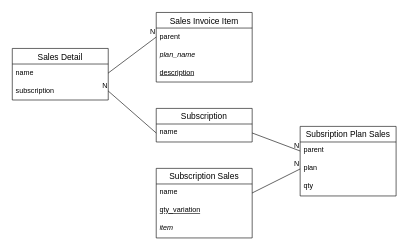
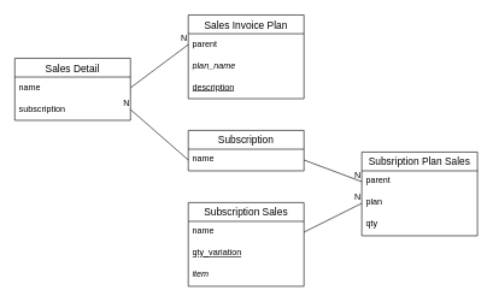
  <mxCell id="0" />
  <mxCell id="1" parent="0" />
  <mxCell id="2" value="Sales Detail" style="swimlane;fontStyle=0;childLayout=stackLayout;horizontal=1;startSize=26;horizontalStack=0;resizeParent=1;resizeParentMax=0;resizeLast=0;collapsible=1;marginBottom=0;align=center;fontSize=14;" parent="1" vertex="1"><mxGeometry x="20" y="80" width="160" height="86" as="geometry" /></mxCell>
  <mxCell id="3" value="name" style="text;strokeColor=none;fillColor=none;spacingLeft=4;spacingRight=4;overflow=hidden;rotatable=0;points=[[0,0.5],[1,0.5]];portConstraint=eastwest;fontSize=12;whiteSpace=wrap;html=1;" parent="2" vertex="1"><mxGeometry y="26" width="160" height="30" as="geometry" /></mxCell>
  <mxCell id="4" value="subscription" style="text;strokeColor=none;fillColor=none;spacingLeft=4;spacingRight=4;overflow=hidden;rotatable=0;points=[[0,0.5],[1,0.5]];portConstraint=eastwest;fontSize=12;whiteSpace=wrap;html=1;" parent="2" vertex="1"><mxGeometry y="56" width="160" height="30" as="geometry" /></mxCell>
- <mxCell id="5" value="Sales Invoice Item" style="swimlane;fontStyle=0;childLayout=stackLayout;horizontal=1;startSize=26;horizontalStack=0;resizeParent=1;resizeParentMax=0;resizeLast=0;collapsible=1;marginBottom=0;align=center;fontSize=14;" parent="1" vertex="1"><mxGeometry x="260" y="20" width="160" height="116" as="geometry" /></mxCell>
+ <mxCell id="5" value="Sales Invoice Plan" style="swimlane;fontStyle=0;childLayout=stackLayout;horizontal=1;startSize=26;horizontalStack=0;resizeParent=1;resizeParentMax=0;resizeLast=0;collapsible=1;marginBottom=0;align=center;fontSize=14;" parent="1" vertex="1"><mxGeometry x="260" y="20" width="160" height="116" as="geometry" /></mxCell>
  <mxCell id="6" value="parent" style="text;strokeColor=none;fillColor=none;spacingLeft=4;spacingRight=4;overflow=hidden;rotatable=0;points=[[0,0.5],[1,0.5]];portConstraint=eastwest;fontSize=12;whiteSpace=wrap;html=1;" parent="5" vertex="1"><mxGeometry y="26" width="160" height="30" as="geometry" /></mxCell>
  <mxCell id="7" value="&lt;i&gt;plan_name&lt;/i&gt;" style="text;strokeColor=none;fillColor=none;spacingLeft=4;spacingRight=4;overflow=hidden;rotatable=0;points=[[0,0.5],[1,0.5]];portConstraint=eastwest;fontSize=12;whiteSpace=wrap;html=1;" parent="5" vertex="1"><mxGeometry y="56" width="160" height="30" as="geometry" /></mxCell>
  <mxCell id="8" value="&lt;u&gt;description&lt;/u&gt;" style="text;strokeColor=none;fillColor=none;spacingLeft=4;spacingRight=4;overflow=hidden;rotatable=0;points=[[0,0.5],[1,0.5]];portConstraint=eastwest;fontSize=12;whiteSpace=wrap;html=1;" parent="5" vertex="1"><mxGeometry y="86" width="160" height="30" as="geometry" /></mxCell>
  <mxCell id="9" value="Subscription Sales" style="swimlane;fontStyle=0;childLayout=stackLayout;horizontal=1;startSize=26;horizontalStack=0;resizeParent=1;resizeParentMax=0;resizeLast=0;collapsible=1;marginBottom=0;align=center;fontSize=14;" parent="1" vertex="1"><mxGeometry x="260" y="280" width="160" height="116" as="geometry" /></mxCell>
  <mxCell id="10" value="name" style="text;strokeColor=none;fillColor=none;spacingLeft=4;spacingRight=4;overflow=hidden;rotatable=0;points=[[0,0.5],[1,0.5]];portConstraint=eastwest;fontSize=12;whiteSpace=wrap;html=1;" parent="9" vertex="1"><mxGeometry y="26" width="160" height="30" as="geometry" /></mxCell>
  <mxCell id="11" value="&lt;u&gt;qty_variation&lt;/u&gt;" style="text;strokeColor=none;fillColor=none;spacingLeft=4;spacingRight=4;overflow=hidden;rotatable=0;points=[[0,0.5],[1,0.5]];portConstraint=eastwest;fontSize=12;whiteSpace=wrap;html=1;" parent="9" vertex="1"><mxGeometry y="56" width="160" height="30" as="geometry" /></mxCell>
  <mxCell id="12" value="&lt;i&gt;item&lt;/i&gt;" style="text;strokeColor=none;fillColor=none;spacingLeft=4;spacingRight=4;overflow=hidden;rotatable=0;points=[[0,0.5],[1,0.5]];portConstraint=eastwest;fontSize=12;whiteSpace=wrap;html=1;" parent="9" vertex="1"><mxGeometry y="86" width="160" height="30" as="geometry" /></mxCell>
  <mxCell id="13" value="Subsription Plan Sales" style="swimlane;fontStyle=0;childLayout=stackLayout;horizontal=1;startSize=26;horizontalStack=0;resizeParent=1;resizeParentMax=0;resizeLast=0;collapsible=1;marginBottom=0;align=center;fontSize=14;" parent="1" vertex="1"><mxGeometry x="500" y="210" width="160" height="116" as="geometry" /></mxCell>
  <mxCell id="14" value="parent" style="text;strokeColor=none;fillColor=none;spacingLeft=4;spacingRight=4;overflow=hidden;rotatable=0;points=[[0,0.5],[1,0.5]];portConstraint=eastwest;fontSize=12;whiteSpace=wrap;html=1;" parent="13" vertex="1"><mxGeometry y="26" width="160" height="30" as="geometry" /></mxCell>
  <mxCell id="15" value="plan" style="text;strokeColor=none;fillColor=none;spacingLeft=4;spacingRight=4;overflow=hidden;rotatable=0;points=[[0,0.5],[1,0.5]];portConstraint=eastwest;fontSize=12;whiteSpace=wrap;html=1;" parent="13" vertex="1"><mxGeometry y="56" width="160" height="30" as="geometry" /></mxCell>
  <mxCell id="16" value="qty" style="text;strokeColor=none;fillColor=none;spacingLeft=4;spacingRight=4;overflow=hidden;rotatable=0;points=[[0,0.5],[1,0.5]];portConstraint=eastwest;fontSize=12;whiteSpace=wrap;html=1;" parent="13" vertex="1"><mxGeometry y="86" width="160" height="30" as="geometry" /></mxCell>
  <mxCell id="17" value="Subscription" style="swimlane;fontStyle=0;childLayout=stackLayout;horizontal=1;startSize=26;horizontalStack=0;resizeParent=1;resizeParentMax=0;resizeLast=0;collapsible=1;marginBottom=0;align=center;fontSize=14;" parent="1" vertex="1"><mxGeometry x="260" y="180" width="160" height="56" as="geometry" /></mxCell>
  <mxCell id="18" value="name" style="text;strokeColor=none;fillColor=none;spacingLeft=4;spacingRight=4;overflow=hidden;rotatable=0;points=[[0,0.5],[1,0.5]];portConstraint=eastwest;fontSize=12;whiteSpace=wrap;html=1;" parent="17" vertex="1"><mxGeometry y="26" width="160" height="30" as="geometry" /></mxCell>
  <mxCell id="19" value="" style="endArrow=none;html=1;rounded=0;entryX=0;entryY=0.5;entryDx=0;entryDy=0;exitX=1;exitY=0.5;exitDx=0;exitDy=0;" parent="1" source="10" target="15" edge="1"><mxGeometry relative="1" as="geometry"><mxPoint x="280" y="795" as="sourcePoint" /><mxPoint x="620" y="636" as="targetPoint" /></mxGeometry></mxCell>
  <mxCell id="20" value="N" style="resizable=0;html=1;whiteSpace=wrap;align=right;verticalAlign=bottom;" parent="19" connectable="0" vertex="1"><mxGeometry x="1" relative="1" as="geometry" /></mxCell>
  <mxCell id="21" value="" style="endArrow=none;html=1;rounded=0;entryX=0;entryY=0.5;entryDx=0;entryDy=0;exitX=1;exitY=0.5;exitDx=0;exitDy=0;" parent="1" source="18" target="14" edge="1"><mxGeometry relative="1" as="geometry"><mxPoint x="280" y="506" as="sourcePoint" /><mxPoint x="440" y="506" as="targetPoint" /></mxGeometry></mxCell>
  <mxCell id="22" value="N" style="resizable=0;html=1;whiteSpace=wrap;align=right;verticalAlign=bottom;" parent="21" connectable="0" vertex="1"><mxGeometry x="1" relative="1" as="geometry" /></mxCell>
  <mxCell id="23" value="" style="endArrow=none;html=1;rounded=0;exitX=0;exitY=0.5;exitDx=0;exitDy=0;entryX=1;entryY=0.5;entryDx=0;entryDy=0;" parent="1" source="18" target="4" edge="1"><mxGeometry relative="1" as="geometry"><mxPoint x="30" y="290" as="sourcePoint" /><mxPoint x="190" y="290" as="targetPoint" /></mxGeometry></mxCell>
  <mxCell id="24" value="N" style="resizable=0;html=1;whiteSpace=wrap;align=right;verticalAlign=bottom;" parent="23" connectable="0" vertex="1"><mxGeometry x="1" relative="1" as="geometry" /></mxCell>
  <mxCell id="25" value="" style="endArrow=none;html=1;rounded=0;entryX=0;entryY=0.5;entryDx=0;entryDy=0;exitX=1;exitY=0.5;exitDx=0;exitDy=0;" parent="1" source="3" target="6" edge="1"><mxGeometry relative="1" as="geometry"><mxPoint x="40" y="280" as="sourcePoint" /><mxPoint x="200" y="280" as="targetPoint" /></mxGeometry></mxCell>
  <mxCell id="26" value="N" style="resizable=0;html=1;whiteSpace=wrap;align=right;verticalAlign=bottom;" parent="25" connectable="0" vertex="1"><mxGeometry x="1" relative="1" as="geometry" /></mxCell>
